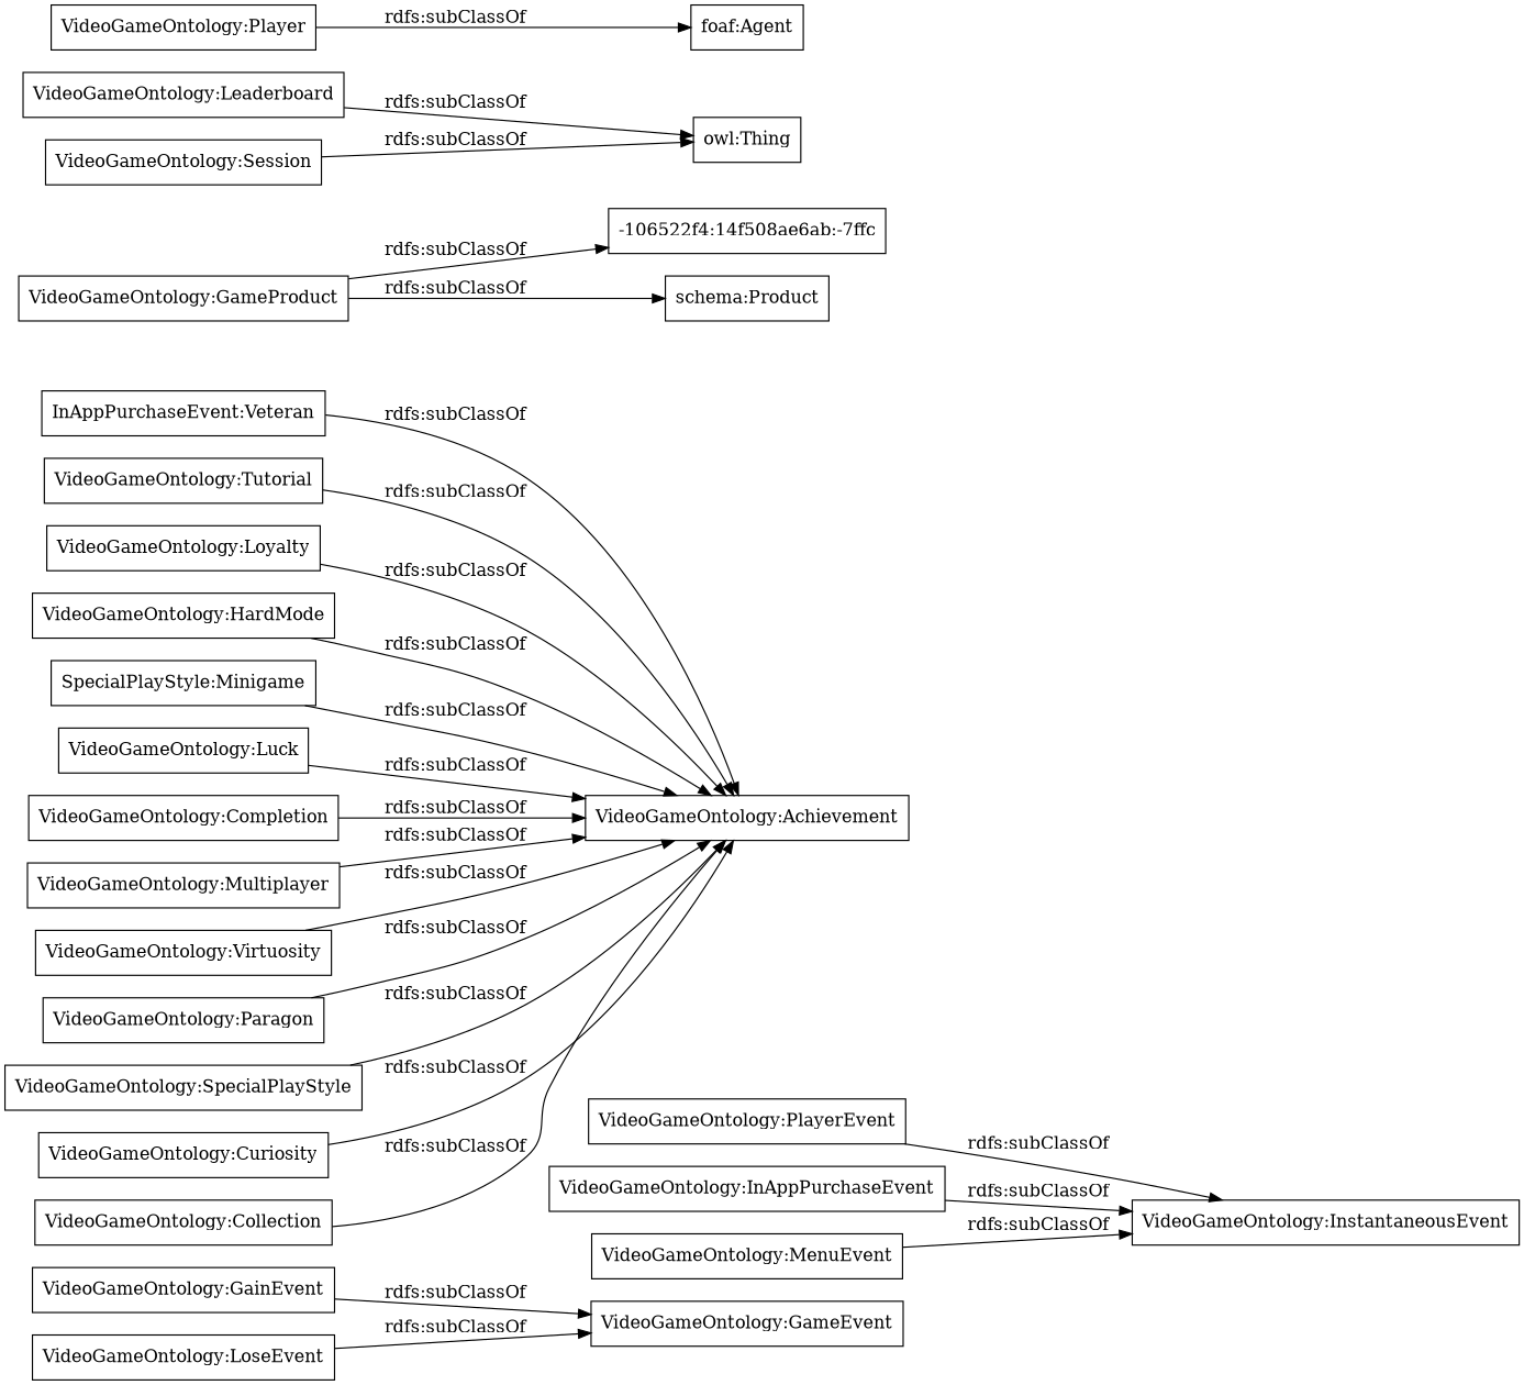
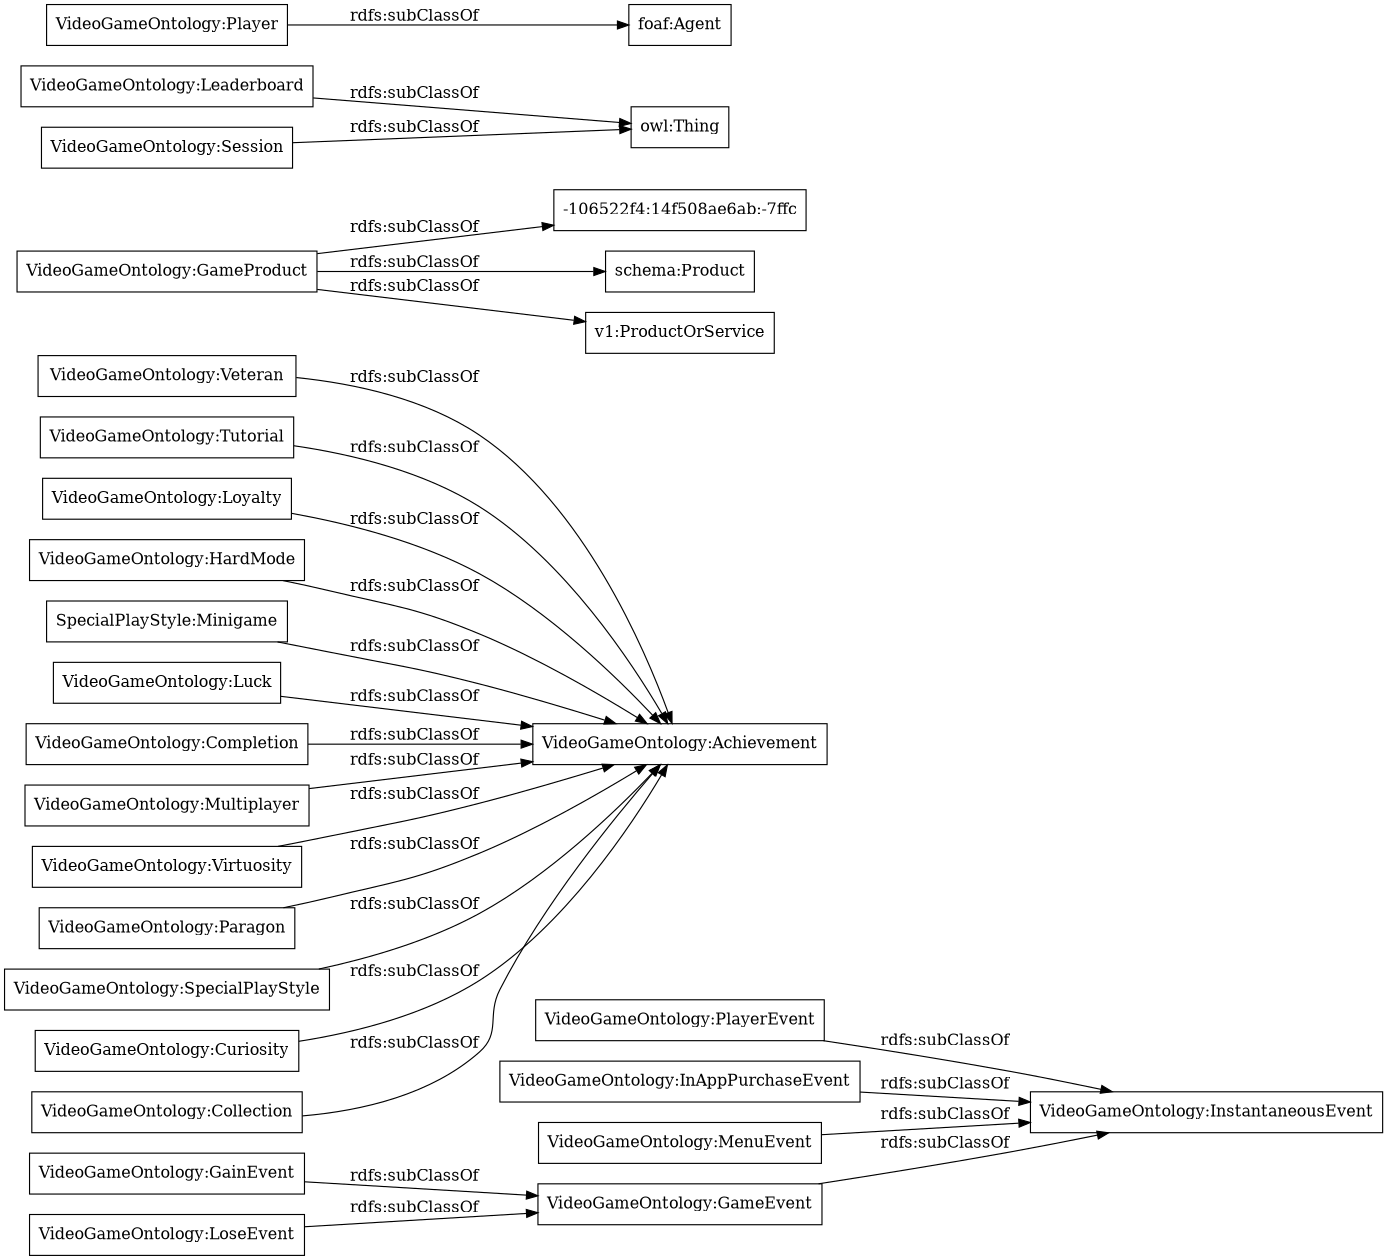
  digraph {
    rankdir=LR
    node [color=black shape=rectangle]
    "VideoGameOntology:GameEvent"
    "VideoGameOntology:InstantaneousEvent"
-   "VideoGameOntology:Veteran" [label="InAppPurchaseEvent:Veteran"]
+   "VideoGameOntology:Veteran"
    "VideoGameOntology:Achievement"
    "VideoGameOntology:GameProduct"
    "-106522f4:14f508ae6ab:-7ffc"
    "schema:Product"
+   "v1:ProductOrService"
    "VideoGameOntology:Tutorial"
    "VideoGameOntology:Loyalty"
    "VideoGameOntology:HardMode"
    "VideoGameOntology:Leaderboard"
    "owl:Thing"
    n14 [label="SpecialPlayStyle:Minigame"]
    "VideoGameOntology:Luck"
    "VideoGameOntology:Completion"
    "VideoGameOntology:PlayerEvent"
    "VideoGameOntology:Multiplayer"
    "VideoGameOntology:Virtuosity"
    "VideoGameOntology:Paragon"
    "VideoGameOntology:Session"
    "VideoGameOntology:GainEvent"
    "VideoGameOntology:Player"
    "foaf:Agent"
    "VideoGameOntology:InAppPurchaseEvent"
    "VideoGameOntology:LoseEvent"
    "VideoGameOntology:SpecialPlayStyle"
    "VideoGameOntology:Curiosity"
    "VideoGameOntology:MenuEvent"
    "VideoGameOntology:Collection"
+   "VideoGameOntology:GameEvent" -> "VideoGameOntology:InstantaneousEvent" [label="rdfs:subClassOf"]
    "VideoGameOntology:Veteran" -> "VideoGameOntology:Achievement" [label="rdfs:subClassOf"]
    "VideoGameOntology:GameProduct" -> "-106522f4:14f508ae6ab:-7ffc" [label="rdfs:subClassOf"]
    "VideoGameOntology:GameProduct" -> "schema:Product" [label="rdfs:subClassOf"]
+   "VideoGameOntology:GameProduct" -> "v1:ProductOrService" [label="rdfs:subClassOf"]
    "VideoGameOntology:Tutorial" -> "VideoGameOntology:Achievement" [label="rdfs:subClassOf"]
    "VideoGameOntology:Loyalty" -> "VideoGameOntology:Achievement" [label="rdfs:subClassOf"]
    "VideoGameOntology:HardMode" -> "VideoGameOntology:Achievement" [label="rdfs:subClassOf"]
    "VideoGameOntology:Leaderboard" -> "owl:Thing" [label="rdfs:subClassOf"]
    n14 -> "VideoGameOntology:Achievement" [label="rdfs:subClassOf"]
    "VideoGameOntology:Luck" -> "VideoGameOntology:Achievement" [label="rdfs:subClassOf"]
    "VideoGameOntology:Completion" -> "VideoGameOntology:Achievement" [label="rdfs:subClassOf"]
    "VideoGameOntology:PlayerEvent" -> "VideoGameOntology:InstantaneousEvent" [label="rdfs:subClassOf"]
    "VideoGameOntology:Multiplayer" -> "VideoGameOntology:Achievement" [label="rdfs:subClassOf"]
    "VideoGameOntology:Virtuosity" -> "VideoGameOntology:Achievement" [label="rdfs:subClassOf"]
    "VideoGameOntology:Paragon" -> "VideoGameOntology:Achievement" [label="rdfs:subClassOf"]
    "VideoGameOntology:Session" -> "owl:Thing" [label="rdfs:subClassOf"]
    "VideoGameOntology:GainEvent" -> "VideoGameOntology:GameEvent" [label="rdfs:subClassOf"]
    "VideoGameOntology:Player" -> "foaf:Agent" [label="rdfs:subClassOf"]
    "VideoGameOntology:InAppPurchaseEvent" -> "VideoGameOntology:InstantaneousEvent" [label="rdfs:subClassOf"]
    "VideoGameOntology:LoseEvent" -> "VideoGameOntology:GameEvent" [label="rdfs:subClassOf"]
    "VideoGameOntology:SpecialPlayStyle" -> "VideoGameOntology:Achievement" [label="rdfs:subClassOf"]
    "VideoGameOntology:Curiosity" -> "VideoGameOntology:Achievement" [label="rdfs:subClassOf"]
    "VideoGameOntology:MenuEvent" -> "VideoGameOntology:InstantaneousEvent" [label="rdfs:subClassOf"]
    "VideoGameOntology:Collection" -> "VideoGameOntology:Achievement" [label="rdfs:subClassOf"]
  }
